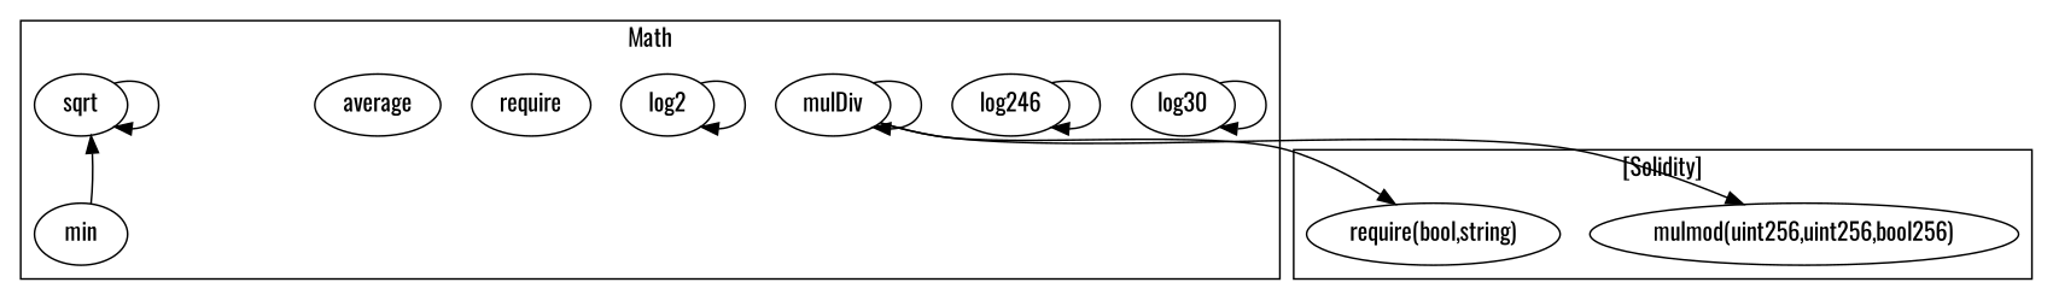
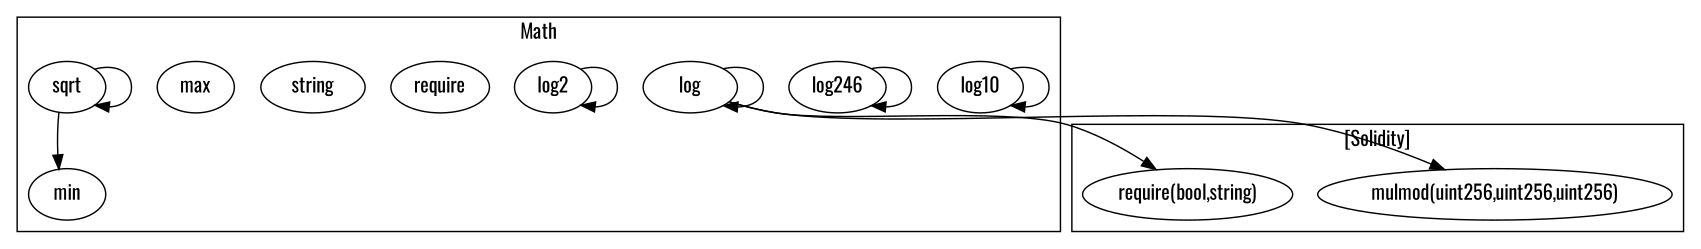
  strict digraph {
    fontname=Oswald
    node [fontname=Oswald]
    edge [fontname=Oswald]
-   n1 [label=log30]
+   n1 [label=log10]
    n2 [label=log246]
    n3 [label=sqrt]
    n4 [label=min]
    n5 [label=log2]
    n6 [label=require]
-   n7 [label=average]
-   n9 [label=mulDiv]
-   "mulmod(uint256,uint256,uint256)" [label="mulmod(uint256,uint256,bool256)"]
+   n7 [label=string]
+   n8 [label=max]
+   n9 [label=log]
+   "mulmod(uint256,uint256,uint256)"
    "require(bool,string)"
    subgraph cluster_1 {
      label=Math
      n1
      n2
      n3
      n4
      n5
      n6
      n7
+     n8
      n9
    }
    subgraph cluster_2 {
      label="[Solidity]"
      "mulmod(uint256,uint256,uint256)"
      "require(bool,string)"
    }
    n1 -> n1
    n2 -> n2
    n3 -> n3
-   n4 -> n3
+   n3 -> n4
    n5 -> n5
    n9 -> n9
    n9 -> "mulmod(uint256,uint256,uint256)"
    n9 -> "require(bool,string)"
  }
